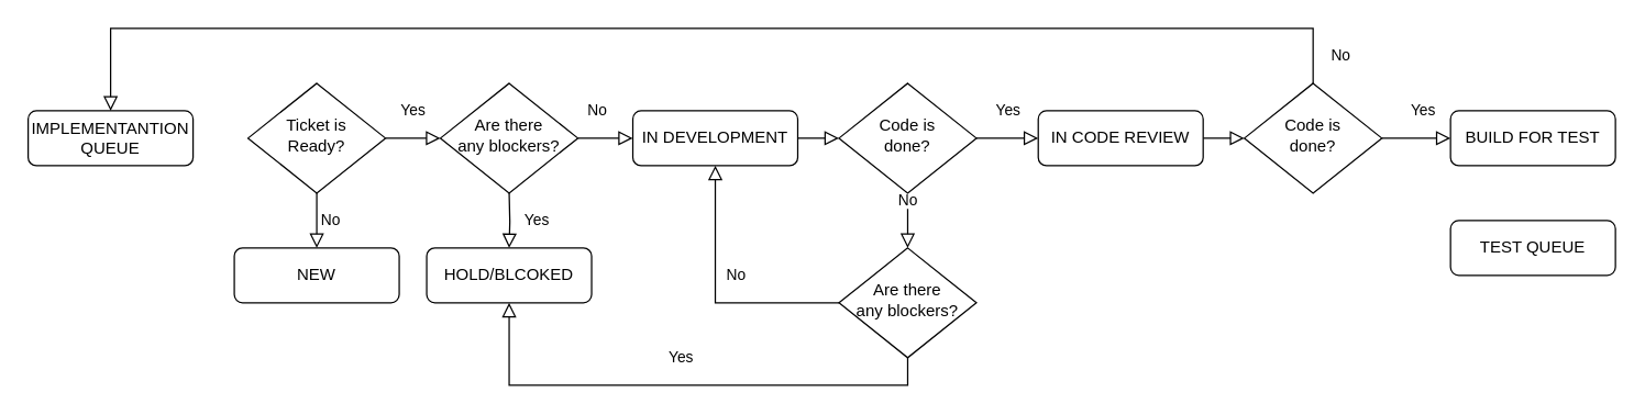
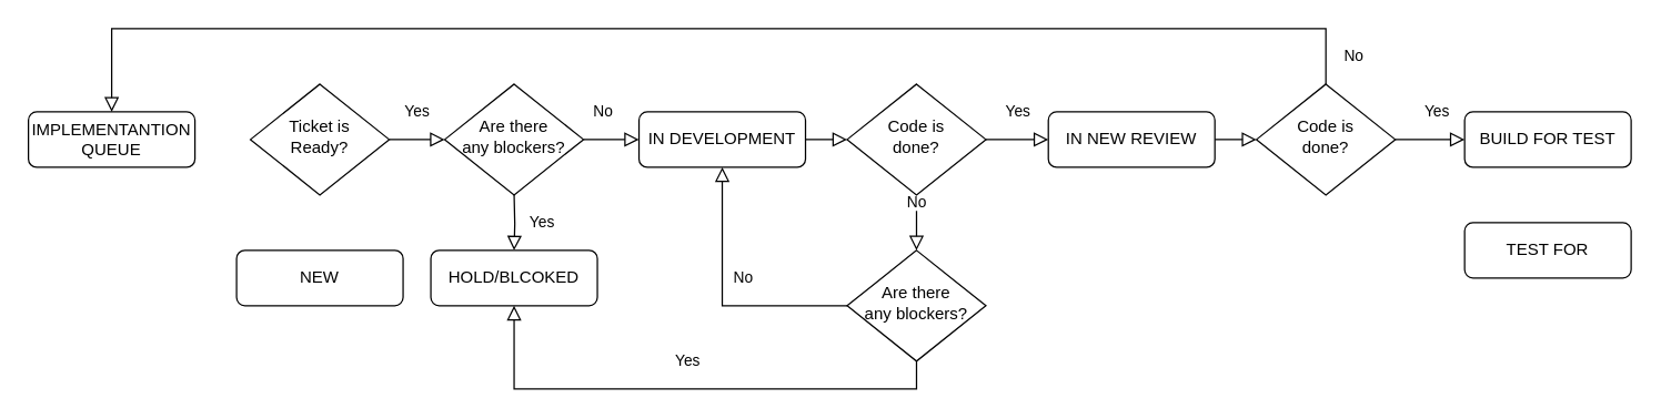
  <mxCell id="0" />
  <mxCell id="1" parent="0" />
  <mxCell id="2" value="IMPLEMENTANTION QUEUE" style="rounded=1;whiteSpace=wrap;html=1;fontSize=12;glass=0;strokeWidth=1;shadow=0;fillColor=default;strokeColor=default;fontColor=default;" parent="1" vertex="1"><mxGeometry x="20" y="80" width="120" height="40" as="geometry" /></mxCell>
  <mxCell id="3" value="Yes" style="rounded=0;html=1;jettySize=auto;orthogonalLoop=1;fontSize=11;endArrow=block;endFill=0;endSize=8;strokeWidth=1;shadow=0;labelBackgroundColor=none;edgeStyle=orthogonalEdgeStyle;strokeColor=default;fontColor=default;entryX=0;entryY=0.5;entryDx=0;entryDy=0;" parent="1" source="5" target="10" edge="1"><mxGeometry y="20" relative="1" as="geometry"><mxPoint as="offset" /><mxPoint x="340" y="40" as="targetPoint" /><Array as="points"><mxPoint x="300" y="100" /><mxPoint x="300" y="100" /></Array></mxGeometry></mxCell>
- <mxCell id="4" value="No" style="edgeStyle=orthogonalEdgeStyle;rounded=0;html=1;jettySize=auto;orthogonalLoop=1;fontSize=11;endArrow=block;endFill=0;endSize=8;strokeWidth=1;shadow=0;labelBackgroundColor=none;strokeColor=default;fontColor=default;" parent="1" source="5" target="6" edge="1"><mxGeometry y="10" relative="1" as="geometry"><mxPoint as="offset" /></mxGeometry></mxCell>
  <mxCell id="5" value="Ticket is &lt;br&gt;Ready?" style="rhombus;whiteSpace=wrap;html=1;shadow=0;fontFamily=Helvetica;fontSize=12;align=center;strokeWidth=1;spacing=6;spacingTop=-4;fillColor=default;strokeColor=default;fontColor=default;" parent="1" vertex="1"><mxGeometry x="180" y="60" width="100" height="80" as="geometry" /></mxCell>
  <mxCell id="6" value="NEW" style="rounded=1;whiteSpace=wrap;html=1;fontSize=12;glass=0;strokeWidth=1;shadow=0;fillColor=default;strokeColor=default;fontColor=default;" parent="1" vertex="1"><mxGeometry x="170" y="180" width="120" height="40" as="geometry" /></mxCell>
  <mxCell id="7" style="edgeStyle=orthogonalEdgeStyle;rounded=0;orthogonalLoop=1;jettySize=auto;html=1;entryX=0;entryY=0.5;entryDx=0;entryDy=0;labelBackgroundColor=default;fontColor=default;endArrow=block;endFill=0;strokeColor=default;endSize=8;" edge="1" parent="1" source="8" target="15"><mxGeometry relative="1" as="geometry" /></mxCell>
  <mxCell id="8" value="IN DEVELOPMENT" style="rounded=1;whiteSpace=wrap;html=1;fontSize=12;glass=0;strokeWidth=1;shadow=0;fillColor=default;strokeColor=default;fontColor=default;" parent="1" vertex="1"><mxGeometry x="460" y="80" width="120" height="40" as="geometry" /></mxCell>
  <mxCell id="9" value="No" style="edgeStyle=orthogonalEdgeStyle;rounded=0;orthogonalLoop=1;jettySize=auto;html=1;entryX=0;entryY=0.5;entryDx=0;entryDy=0;labelBackgroundColor=default;fontColor=default;endArrow=block;endFill=0;strokeColor=default;endSize=8;" edge="1" parent="1" source="10" target="8"><mxGeometry x="-0.25" y="20" relative="1" as="geometry"><mxPoint x="-1" as="offset" /></mxGeometry></mxCell>
  <mxCell id="10" value="Are there&lt;br&gt;any blockers?" style="rhombus;whiteSpace=wrap;html=1;shadow=0;fontFamily=Helvetica;fontSize=12;align=center;strokeWidth=1;spacing=6;spacingTop=-4;fillColor=default;strokeColor=default;fontColor=default;" vertex="1" parent="1"><mxGeometry x="320" y="60" width="100" height="80" as="geometry" /></mxCell>
  <mxCell id="11" value="Yes" style="edgeStyle=orthogonalEdgeStyle;rounded=0;html=1;jettySize=auto;orthogonalLoop=1;fontSize=11;endArrow=block;endFill=0;endSize=8;strokeWidth=1;shadow=0;labelBackgroundColor=none;strokeColor=default;fontColor=default;" edge="1" parent="1" target="12"><mxGeometry y="20" relative="1" as="geometry"><mxPoint as="offset" /><mxPoint x="370" y="140" as="sourcePoint" /></mxGeometry></mxCell>
  <mxCell id="12" value="HOLD/BLCOKED" style="rounded=1;whiteSpace=wrap;html=1;fontSize=12;glass=0;strokeWidth=1;shadow=0;fillColor=default;strokeColor=default;fontColor=default;" vertex="1" parent="1"><mxGeometry x="310" y="180" width="120" height="40" as="geometry" /></mxCell>
  <mxCell id="13" value="Yes" style="rounded=0;html=1;jettySize=auto;orthogonalLoop=1;fontSize=11;endArrow=block;endFill=0;endSize=8;strokeWidth=1;shadow=0;labelBackgroundColor=none;edgeStyle=orthogonalEdgeStyle;strokeColor=default;fontColor=default;entryX=0;entryY=0.5;entryDx=0;entryDy=0;fillColor=default;" edge="1" parent="1" source="15" target="17"><mxGeometry y="20" relative="1" as="geometry"><mxPoint as="offset" /><mxPoint x="750" y="100" as="targetPoint" /><Array as="points" /></mxGeometry></mxCell>
  <mxCell id="14" value="No" style="edgeStyle=orthogonalEdgeStyle;rounded=0;orthogonalLoop=1;jettySize=auto;html=1;labelBackgroundColor=default;fontColor=default;endArrow=block;endFill=0;strokeColor=default;fillColor=default;endSize=8;" edge="1" parent="1" source="15"><mxGeometry y="15" relative="1" as="geometry"><mxPoint x="660" y="180" as="targetPoint" /><mxPoint as="offset" /></mxGeometry></mxCell>
  <mxCell id="15" value="Code is&lt;br&gt;done?" style="rhombus;whiteSpace=wrap;html=1;shadow=0;fontFamily=Helvetica;fontSize=12;align=center;strokeWidth=1;spacing=6;spacingTop=-4;fillColor=default;strokeColor=default;fontColor=default;" vertex="1" parent="1"><mxGeometry x="610" y="60" width="100" height="80" as="geometry" /></mxCell>
  <mxCell id="16" value="" style="edgeStyle=orthogonalEdgeStyle;rounded=0;orthogonalLoop=1;jettySize=auto;html=1;labelBackgroundColor=default;fontColor=default;endArrow=block;endFill=0;endSize=8;strokeColor=default;fillColor=default;" edge="1" parent="1" source="17" target="23"><mxGeometry relative="1" as="geometry" /></mxCell>
- <mxCell id="17" value="IN CODE REVIEW" style="rounded=1;whiteSpace=wrap;html=1;fontSize=12;glass=0;strokeWidth=1;shadow=0;fillColor=default;strokeColor=default;fontColor=default;" vertex="1" parent="1"><mxGeometry x="755" y="80" width="120" height="40" as="geometry" /></mxCell>
+ <mxCell id="17" value="IN NEW REVIEW" style="rounded=1;whiteSpace=wrap;html=1;fontSize=12;glass=0;strokeWidth=1;shadow=0;fillColor=default;strokeColor=default;fontColor=default;" vertex="1" parent="1"><mxGeometry x="755" y="80" width="120" height="40" as="geometry" /></mxCell>
  <mxCell id="18" value="No" style="edgeStyle=orthogonalEdgeStyle;rounded=0;orthogonalLoop=1;jettySize=auto;html=1;entryX=0.5;entryY=1;entryDx=0;entryDy=0;labelBackgroundColor=default;fontColor=default;endArrow=block;endFill=0;strokeColor=default;fillColor=default;endSize=8;" edge="1" parent="1" source="20" target="8"><mxGeometry x="0.158" y="-15" relative="1" as="geometry"><mxPoint as="offset" /></mxGeometry></mxCell>
  <mxCell id="19" value="Yes" style="edgeStyle=orthogonalEdgeStyle;rounded=0;orthogonalLoop=1;jettySize=auto;html=1;entryX=0.5;entryY=1;entryDx=0;entryDy=0;labelBackgroundColor=default;fontColor=default;endArrow=block;endFill=0;strokeColor=default;fillColor=default;endSize=8;" edge="1" parent="1" source="20" target="12"><mxGeometry y="-20" relative="1" as="geometry"><Array as="points"><mxPoint x="660" y="280" /><mxPoint x="370" y="280" /></Array><mxPoint as="offset" /></mxGeometry></mxCell>
  <mxCell id="20" value="Are there&lt;br&gt;any blockers?" style="rhombus;whiteSpace=wrap;html=1;shadow=0;fontFamily=Helvetica;fontSize=12;align=center;strokeWidth=1;spacing=6;spacingTop=-4;fillColor=default;strokeColor=default;fontColor=default;" vertex="1" parent="1"><mxGeometry x="610" y="180" width="100" height="80" as="geometry" /></mxCell>
  <mxCell id="21" value="No" style="edgeStyle=orthogonalEdgeStyle;rounded=0;orthogonalLoop=1;jettySize=auto;html=1;labelBackgroundColor=default;fontColor=default;endArrow=block;endFill=0;strokeColor=default;fillColor=default;endSize=8;entryX=0.5;entryY=0;entryDx=0;entryDy=0;exitX=0.5;exitY=0;exitDx=0;exitDy=0;" edge="1" parent="1" source="23" target="2"><mxGeometry x="-0.959" y="-20" relative="1" as="geometry"><mxPoint x="955" y="180" as="targetPoint" /><mxPoint as="offset" /><Array as="points"><mxPoint x="955" y="20" /><mxPoint x="80" y="20" /></Array></mxGeometry></mxCell>
  <mxCell id="22" value="Yes" style="edgeStyle=orthogonalEdgeStyle;rounded=0;orthogonalLoop=1;jettySize=auto;html=1;labelBackgroundColor=default;fontColor=default;endArrow=block;endFill=0;endSize=8;strokeColor=default;fillColor=default;" edge="1" parent="1" source="23" target="24"><mxGeometry x="0.2" y="20" relative="1" as="geometry"><mxPoint as="offset" /></mxGeometry></mxCell>
  <mxCell id="23" value="Code is&lt;br&gt;done?" style="rhombus;whiteSpace=wrap;html=1;shadow=0;fontFamily=Helvetica;fontSize=12;align=center;strokeWidth=1;spacing=6;spacingTop=-4;fillColor=default;strokeColor=default;fontColor=default;" vertex="1" parent="1"><mxGeometry x="905" y="60" width="100" height="80" as="geometry" /></mxCell>
  <mxCell id="24" value="BUILD FOR TEST" style="rounded=1;whiteSpace=wrap;html=1;fontSize=12;glass=0;strokeWidth=1;shadow=0;fillColor=default;strokeColor=default;fontColor=default;" vertex="1" parent="1"><mxGeometry x="1055" y="80" width="120" height="40" as="geometry" /></mxCell>
- <mxCell id="25" value="TEST QUEUE" style="rounded=1;whiteSpace=wrap;html=1;fontSize=12;glass=0;strokeWidth=1;shadow=0;fillColor=default;strokeColor=default;fontColor=default;" vertex="1" parent="1"><mxGeometry x="1055" y="160" width="120" height="40" as="geometry" /></mxCell>
+ <mxCell id="25" value="TEST FOR" style="rounded=1;whiteSpace=wrap;html=1;fontSize=12;glass=0;strokeWidth=1;shadow=0;fillColor=default;strokeColor=default;fontColor=default;" vertex="1" parent="1"><mxGeometry x="1055" y="160" width="120" height="40" as="geometry" /></mxCell>
